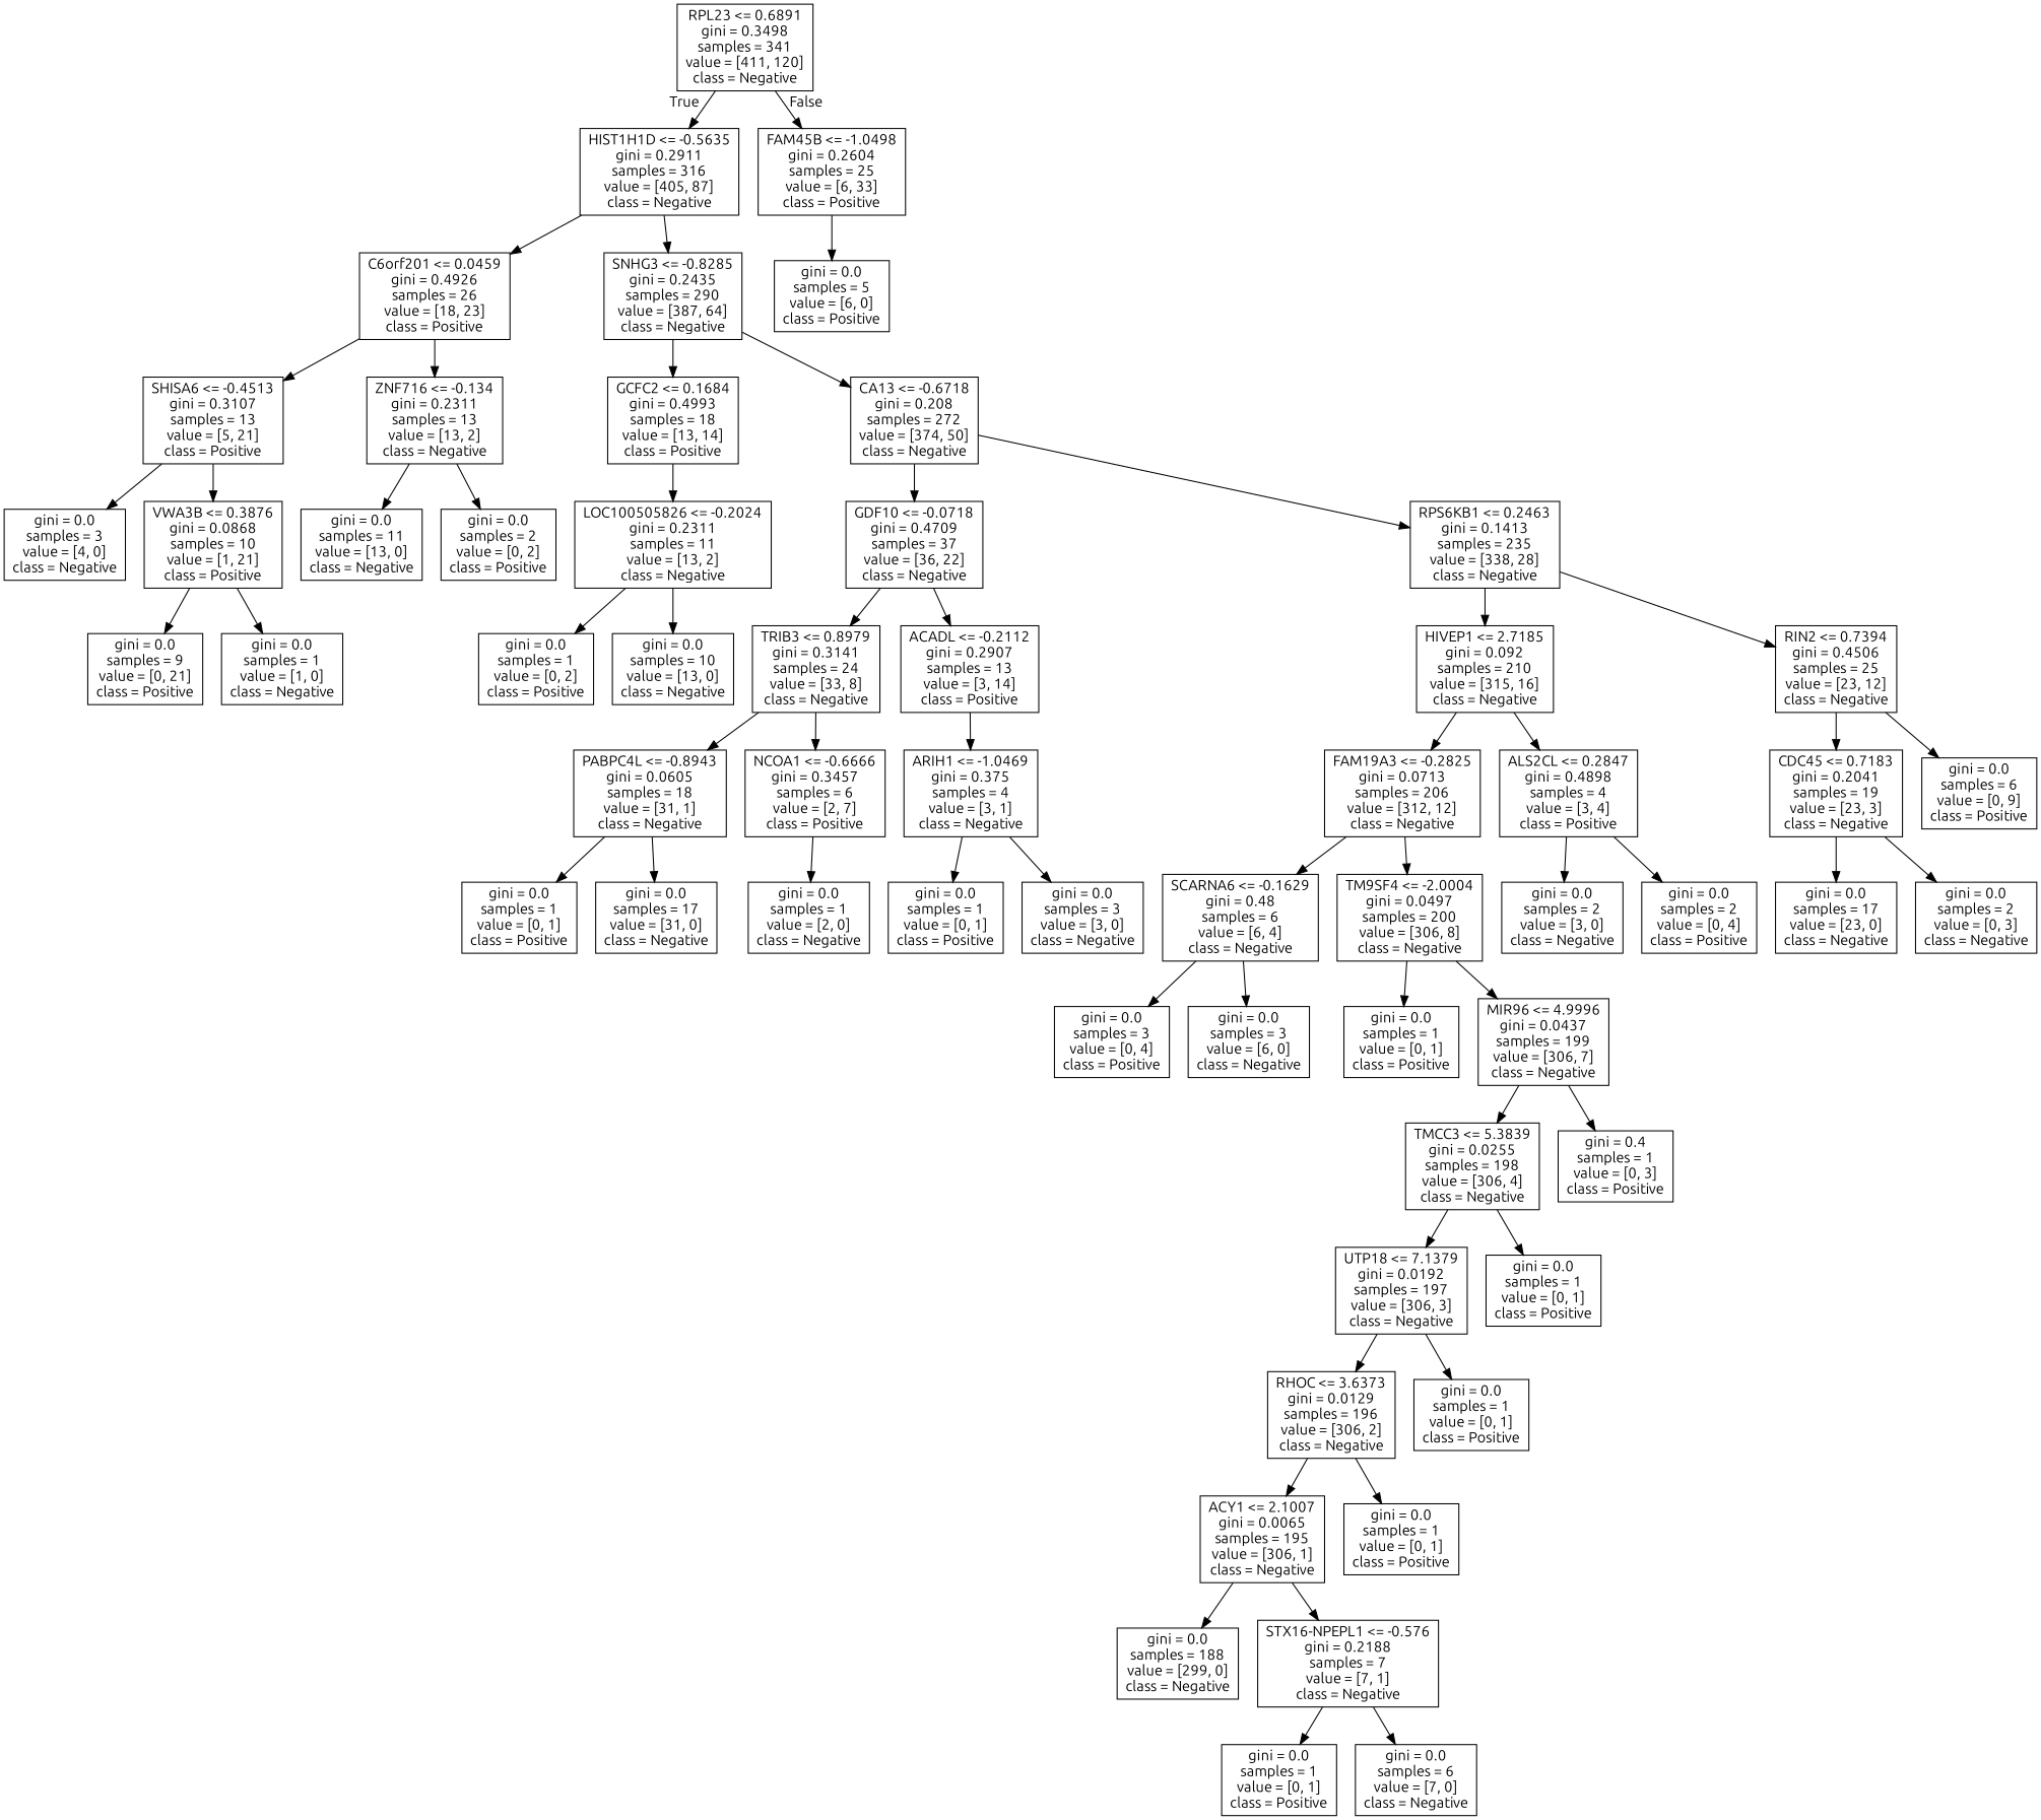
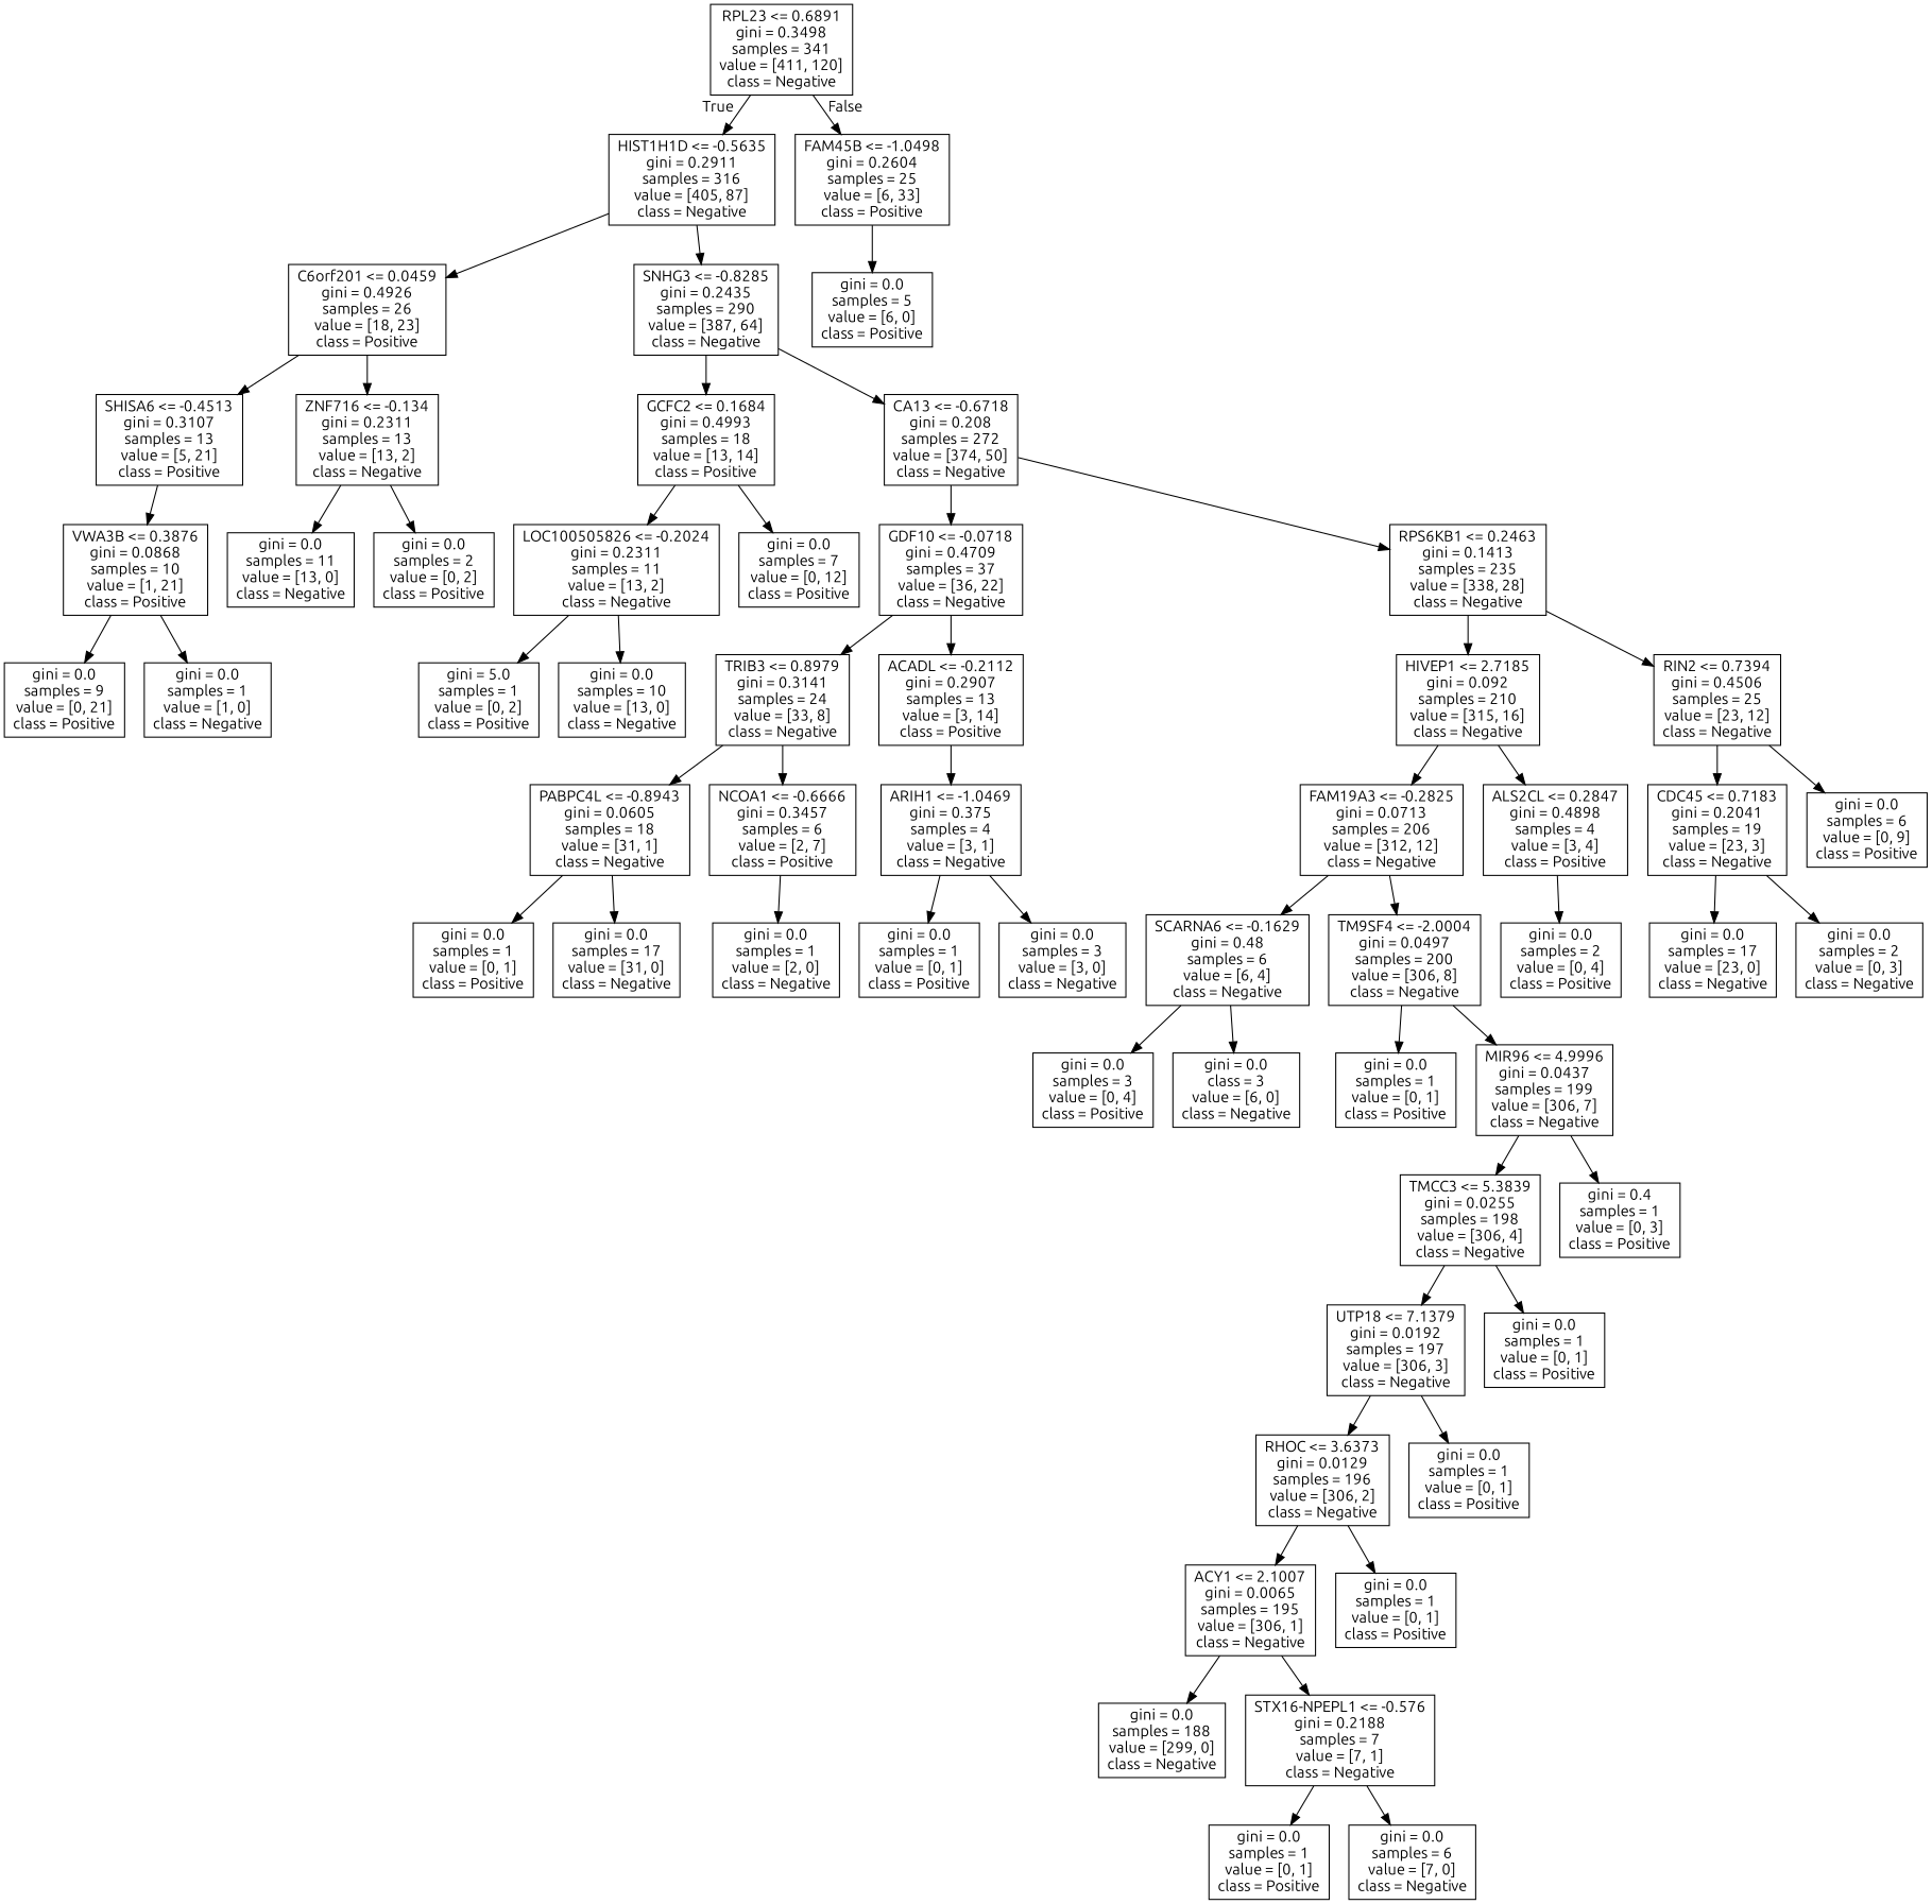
  digraph {
    fontname=Ubuntu
    node [fontname=Ubuntu shape=box]
    edge [fontname=Ubuntu]
    n1 [label="RPL23 <= 0.6891\ngini = 0.3498\nsamples = 341\nvalue = [411, 120]\nclass = Negative"]
    n2 [label="HIST1H1D <= -0.5635\ngini = 0.2911\nsamples = 316\nvalue = [405, 87]\nclass = Negative"]
    n3 [label="FAM45B <= -1.0498\ngini = 0.2604\nsamples = 25\nvalue = [6, 33]\nclass = Positive"]
    n4 [label="C6orf201 <= 0.0459\ngini = 0.4926\nsamples = 26\nvalue = [18, 23]\nclass = Positive"]
    n5 [label="SNHG3 <= -0.8285\ngini = 0.2435\nsamples = 290\nvalue = [387, 64]\nclass = Negative"]
    n6 [label="gini = 0.0\nsamples = 5\nvalue = [6, 0]\nclass = Positive"]
    n7 [label="SHISA6 <= -0.4513\ngini = 0.3107\nsamples = 13\nvalue = [5, 21]\nclass = Positive"]
    n8 [label="ZNF716 <= -0.134\ngini = 0.2311\nsamples = 13\nvalue = [13, 2]\nclass = Negative"]
    n9 [label="GCFC2 <= 0.1684\ngini = 0.4993\nsamples = 18\nvalue = [13, 14]\nclass = Positive"]
    n10 [label="CA13 <= -0.6718\ngini = 0.208\nsamples = 272\nvalue = [374, 50]\nclass = Negative"]
-   n11 [label="gini = 0.0\nsamples = 3\nvalue = [4, 0]\nclass = Negative"]
    n12 [label="VWA3B <= 0.3876\ngini = 0.0868\nsamples = 10\nvalue = [1, 21]\nclass = Positive"]
    n13 [label="gini = 0.0\nsamples = 11\nvalue = [13, 0]\nclass = Negative"]
    n14 [label="gini = 0.0\nsamples = 2\nvalue = [0, 2]\nclass = Positive"]
    n15 [label="gini = 0.0\nsamples = 9\nvalue = [0, 21]\nclass = Positive"]
    n16 [label="gini = 0.0\nsamples = 1\nvalue = [1, 0]\nclass = Negative"]
    n17 [label="LOC100505826 <= -0.2024\ngini = 0.2311\nsamples = 11\nvalue = [13, 2]\nclass = Negative"]
+   n18 [label="gini = 0.0\nsamples = 7\nvalue = [0, 12]\nclass = Positive"]
    n19 [label="GDF10 <= -0.0718\ngini = 0.4709\nsamples = 37\nvalue = [36, 22]\nclass = Negative"]
    n20 [label="RPS6KB1 <= 0.2463\ngini = 0.1413\nsamples = 235\nvalue = [338, 28]\nclass = Negative"]
-   n21 [label="gini = 0.0\nsamples = 1\nvalue = [0, 2]\nclass = Positive"]
+   n21 [label="gini = 5.0\nsamples = 1\nvalue = [0, 2]\nclass = Positive"]
    n22 [label="gini = 0.0\nsamples = 10\nvalue = [13, 0]\nclass = Negative"]
    n23 [label="TRIB3 <= 0.8979\ngini = 0.3141\nsamples = 24\nvalue = [33, 8]\nclass = Negative"]
    n24 [label="ACADL <= -0.2112\ngini = 0.2907\nsamples = 13\nvalue = [3, 14]\nclass = Positive"]
    n25 [label="HIVEP1 <= 2.7185\ngini = 0.092\nsamples = 210\nvalue = [315, 16]\nclass = Negative"]
    n26 [label="RIN2 <= 0.7394\ngini = 0.4506\nsamples = 25\nvalue = [23, 12]\nclass = Negative"]
    n27 [label="PABPC4L <= -0.8943\ngini = 0.0605\nsamples = 18\nvalue = [31, 1]\nclass = Negative"]
    n28 [label="NCOA1 <= -0.6666\ngini = 0.3457\nsamples = 6\nvalue = [2, 7]\nclass = Positive"]
    n29 [label="ARIH1 <= -1.0469\ngini = 0.375\nsamples = 4\nvalue = [3, 1]\nclass = Negative"]
    n30 [label="gini = 0.0\nsamples = 1\nvalue = [0, 1]\nclass = Positive"]
    n31 [label="gini = 0.0\nsamples = 17\nvalue = [31, 0]\nclass = Negative"]
    n32 [label="gini = 0.0\nsamples = 1\nvalue = [2, 0]\nclass = Negative"]
    n33 [label="gini = 0.0\nsamples = 1\nvalue = [0, 1]\nclass = Positive"]
    n34 [label="gini = 0.0\nsamples = 3\nvalue = [3, 0]\nclass = Negative"]
    n35 [label="FAM19A3 <= -0.2825\ngini = 0.0713\nsamples = 206\nvalue = [312, 12]\nclass = Negative"]
    n36 [label="ALS2CL <= 0.2847\ngini = 0.4898\nsamples = 4\nvalue = [3, 4]\nclass = Positive"]
    n37 [label="CDC45 <= 0.7183\ngini = 0.2041\nsamples = 19\nvalue = [23, 3]\nclass = Negative"]
    n38 [label="gini = 0.0\nsamples = 6\nvalue = [0, 9]\nclass = Positive"]
    n39 [label="SCARNA6 <= -0.1629\ngini = 0.48\nsamples = 6\nvalue = [6, 4]\nclass = Negative"]
    n40 [label="TM9SF4 <= -2.0004\ngini = 0.0497\nsamples = 200\nvalue = [306, 8]\nclass = Negative"]
-   n41 [label="gini = 0.0\nsamples = 2\nvalue = [3, 0]\nclass = Negative"]
    n42 [label="gini = 0.0\nsamples = 2\nvalue = [0, 4]\nclass = Positive"]
    n43 [label="gini = 0.0\nsamples = 3\nvalue = [0, 4]\nclass = Positive"]
-   n44 [label="gini = 0.0\nsamples = 3\nvalue = [6, 0]\nclass = Negative"]
+   n44 [label="gini = 0.0\nclass = 3\nvalue = [6, 0]\nclass = Negative"]
    n45 [label="gini = 0.0\nsamples = 1\nvalue = [0, 1]\nclass = Positive"]
    n46 [label="MIR96 <= 4.9996\ngini = 0.0437\nsamples = 199\nvalue = [306, 7]\nclass = Negative"]
    n47 [label="TMCC3 <= 5.3839\ngini = 0.0255\nsamples = 198\nvalue = [306, 4]\nclass = Negative"]
    n48 [label="gini = 0.4\nsamples = 1\nvalue = [0, 3]\nclass = Positive"]
    n49 [label="UTP18 <= 7.1379\ngini = 0.0192\nsamples = 197\nvalue = [306, 3]\nclass = Negative"]
    n50 [label="gini = 0.0\nsamples = 1\nvalue = [0, 1]\nclass = Positive"]
    n51 [label="RHOC <= 3.6373\ngini = 0.0129\nsamples = 196\nvalue = [306, 2]\nclass = Negative"]
    n52 [label="gini = 0.0\nsamples = 1\nvalue = [0, 1]\nclass = Positive"]
    n53 [label="ACY1 <= 2.1007\ngini = 0.0065\nsamples = 195\nvalue = [306, 1]\nclass = Negative"]
    n54 [label="gini = 0.0\nsamples = 1\nvalue = [0, 1]\nclass = Positive"]
    n55 [label="gini = 0.0\nsamples = 188\nvalue = [299, 0]\nclass = Negative"]
    n56 [label="STX16-NPEPL1 <= -0.576\ngini = 0.2188\nsamples = 7\nvalue = [7, 1]\nclass = Negative"]
    n57 [label="gini = 0.0\nsamples = 1\nvalue = [0, 1]\nclass = Positive"]
    n58 [label="gini = 0.0\nsamples = 6\nvalue = [7, 0]\nclass = Negative"]
    n59 [label="gini = 0.0\nsamples = 17\nvalue = [23, 0]\nclass = Negative"]
    n60 [label="gini = 0.0\nsamples = 2\nvalue = [0, 3]\nclass = Negative"]
    n1 -> n2 [headlabel=True labelangle=45 labeldistance=2.5]
    n1 -> n3 [headlabel=False labelangle=-45 labeldistance=2.5]
    n2 -> n4
    n2 -> n5
    n3 -> n6
    n4 -> n7
    n4 -> n8
    n5 -> n9
    n5 -> n10
-   n7 -> n11
    n7 -> n12
    n8 -> n13
    n8 -> n14
    n9 -> n17
+   n9 -> n18
    n10 -> n19
    n10 -> n20
    n12 -> n15
    n12 -> n16
    n17 -> n21
    n17 -> n22
    n19 -> n23
    n19 -> n24
    n20 -> n25
    n20 -> n26
    n23 -> n27
    n23 -> n28
    n24 -> n29
    n25 -> n35
    n25 -> n36
    n26 -> n37
    n26 -> n38
    n27 -> n30
    n27 -> n31
    n28 -> n32
    n29 -> n33
    n29 -> n34
    n35 -> n39
    n35 -> n40
-   n36 -> n41
    n36 -> n42
    n37 -> n59
    n37 -> n60
    n39 -> n43
    n39 -> n44
    n40 -> n45
    n40 -> n46
    n46 -> n47
    n46 -> n48
    n47 -> n49
    n47 -> n50
    n49 -> n51
    n49 -> n52
    n51 -> n53
    n51 -> n54
    n53 -> n55
    n53 -> n56
    n56 -> n57
    n56 -> n58
  }
